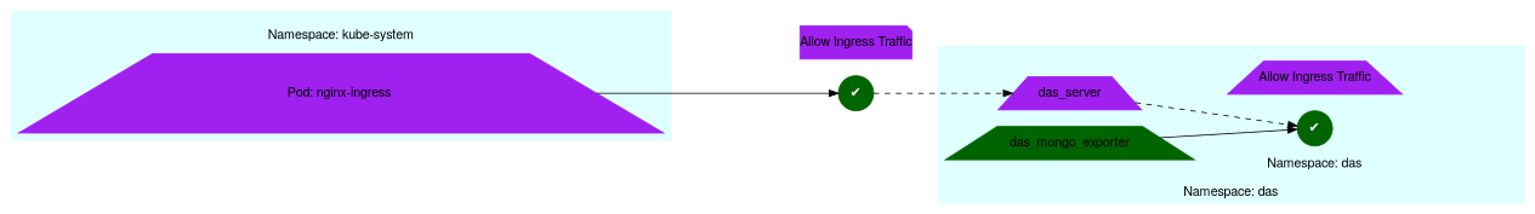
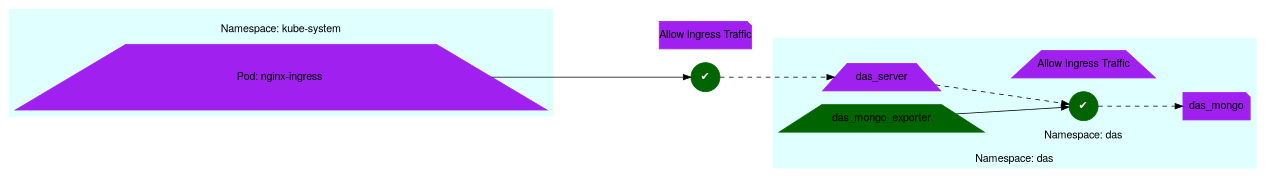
  digraph {
    fontname="Helvetica,Arial,sans-serif"
    rankdir=LR
    node [color=purple fontname="Helvetica,Arial,sans-serif" shape=trapezium style=filled]
    edge [fontname="Helvetica,Arial,sans-serif" style=dashed]
    n1 [label="    Pod: nginx-ingress     " margin="1.4,0.2"]
    n2 [label="Allow Ingress Traffic" margin=0]
    n3 [color=darkgreen fontcolor=white label=<&#10004;> shape=circle]
    n4 [label=das_server labeljust=c]
+   n5 [label=das_mongo labeljust=c shape=note]
    n6 [color=darkgreen label=das_mongo_exporter labeljust=c]
    n7 [label="Allow Ingress Traffic" margin=0 shape=note]
    n8 [color=darkgreen fontcolor=white label=<&#10004;> shape=circle]
    subgraph cluster_1 {
      color=lightcyan
      label=" \nNamespace: kube-system"
      labeljust=c
      style=filled
      n1
    }
    subgraph cluster_2 {
      color=white
      n7
      n8
    }
    subgraph cluster_3 {
      color=lightcyan
      label="Namespace: das"
      labeljust=c
      labelloc=b
      style=filled
      n4
+     n5
      n6
      subgraph cluster_4 {
        color=lightcyan
        labeljust=c
        labelloc=b
        style=filled
        n2
        n3
      }
    }
    n1 -> n8 [minlen=4 style=solid]
+   n3 -> n5
    n4 -> n3
    n6 -> n3 [style=solid]
    n8 -> n4
  }
